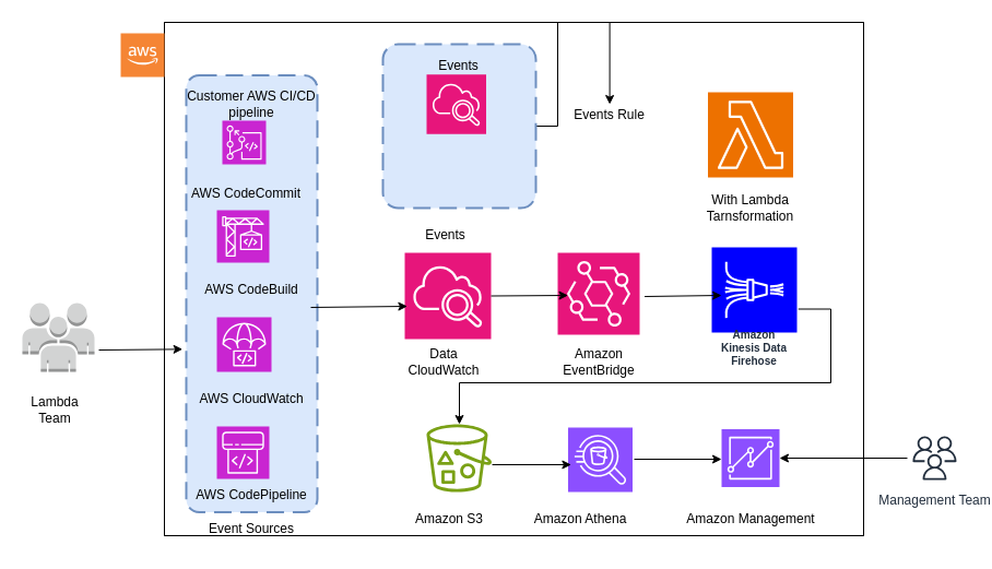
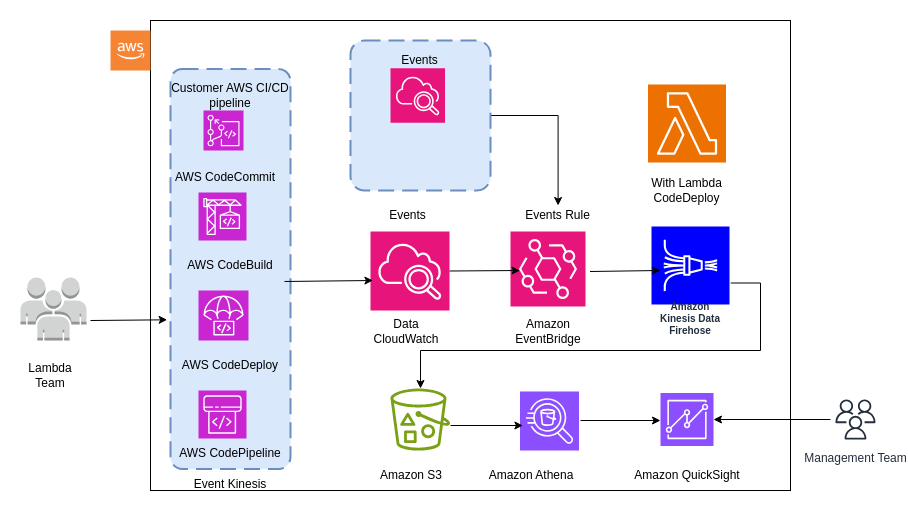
  <mxCell id="0" />
  <mxCell id="1" parent="0" />
  <mxCell id="2" value="" style="rounded=0;whiteSpace=wrap;html=1;" vertex="1" parent="1"><mxGeometry x="150" y="20" width="640" height="470" as="geometry" /></mxCell>
  <mxCell id="3" value="" style="outlineConnect=0;dashed=0;verticalLabelPosition=bottom;verticalAlign=top;align=center;html=1;shape=mxgraph.aws3.cloud_2;fillColor=#F58534;gradientColor=none;" vertex="1" parent="1"><mxGeometry x="110" y="30" width="40" height="40" as="geometry" /></mxCell>
  <mxCell id="4" value="" style="rounded=1;arcSize=10;dashed=1;strokeColor=#6c8ebf;fillColor=#dae8fc;dashPattern=8 4;strokeWidth=2;" vertex="1" parent="1"><mxGeometry x="170" y="68.5" width="120" height="400" as="geometry" /></mxCell>
  <mxCell id="5" value="" style="sketch=0;points=[[0,0,0],[0.25,0,0],[0.5,0,0],[0.75,0,0],[1,0,0],[0,1,0],[0.25,1,0],[0.5,1,0],[0.75,1,0],[1,1,0],[0,0.25,0],[0,0.5,0],[0,0.75,0],[1,0.25,0],[1,0.5,0],[1,0.75,0]];outlineConnect=0;fontColor=#232F3E;fillColor=#C925D1;strokeColor=#ffffff;dashed=0;verticalLabelPosition=bottom;verticalAlign=top;align=center;html=1;fontSize=12;fontStyle=0;aspect=fixed;shape=mxgraph.aws4.resourceIcon;resIcon=mxgraph.aws4.codecommit;" vertex="1" parent="1"><mxGeometry x="203" y="110" width="40" height="40" as="geometry" /></mxCell>
  <mxCell id="6" value="" style="sketch=0;points=[[0,0,0],[0.25,0,0],[0.5,0,0],[0.75,0,0],[1,0,0],[0,1,0],[0.25,1,0],[0.5,1,0],[0.75,1,0],[1,1,0],[0,0.25,0],[0,0.5,0],[0,0.75,0],[1,0.25,0],[1,0.5,0],[1,0.75,0]];outlineConnect=0;fontColor=#232F3E;fillColor=#C925D1;strokeColor=#ffffff;dashed=0;verticalLabelPosition=bottom;verticalAlign=top;align=center;html=1;fontSize=12;fontStyle=0;aspect=fixed;shape=mxgraph.aws4.resourceIcon;resIcon=mxgraph.aws4.codebuild;" vertex="1" parent="1"><mxGeometry x="198" y="192" width="48" height="48" as="geometry" /></mxCell>
  <mxCell id="7" value="" style="sketch=0;points=[[0,0,0],[0.25,0,0],[0.5,0,0],[0.75,0,0],[1,0,0],[0,1,0],[0.25,1,0],[0.5,1,0],[0.75,1,0],[1,1,0],[0,0.25,0],[0,0.5,0],[0,0.75,0],[1,0.25,0],[1,0.5,0],[1,0.75,0]];outlineConnect=0;fontColor=#232F3E;fillColor=#C925D1;strokeColor=#ffffff;dashed=0;verticalLabelPosition=bottom;verticalAlign=top;align=center;html=1;fontSize=12;fontStyle=0;aspect=fixed;shape=mxgraph.aws4.resourceIcon;resIcon=mxgraph.aws4.codedeploy;" vertex="1" parent="1"><mxGeometry x="198" y="290" width="50" height="50" as="geometry" /></mxCell>
  <mxCell id="8" value="" style="sketch=0;points=[[0,0,0],[0.25,0,0],[0.5,0,0],[0.75,0,0],[1,0,0],[0,1,0],[0.25,1,0],[0.5,1,0],[0.75,1,0],[1,1,0],[0,0.25,0],[0,0.5,0],[0,0.75,0],[1,0.25,0],[1,0.5,0],[1,0.75,0]];outlineConnect=0;fontColor=#232F3E;fillColor=#C925D1;strokeColor=#ffffff;dashed=0;verticalLabelPosition=bottom;verticalAlign=top;align=center;html=1;fontSize=12;fontStyle=0;aspect=fixed;shape=mxgraph.aws4.resourceIcon;resIcon=mxgraph.aws4.codepipeline;" vertex="1" parent="1"><mxGeometry x="198" y="390" width="48" height="48" as="geometry" /></mxCell>
  <mxCell id="9" value="Customer AWS CI/CD pipeline" style="text;html=1;align=center;verticalAlign=middle;whiteSpace=wrap;rounded=0;" vertex="1" parent="1"><mxGeometry x="155" y="80" width="150" height="30" as="geometry" /></mxCell>
  <mxCell id="10" value="AWS CodeCommit" style="text;html=1;align=center;verticalAlign=middle;whiteSpace=wrap;rounded=0;" vertex="1" parent="1"><mxGeometry x="150" y="162" width="150" height="30" as="geometry" /></mxCell>
  <mxCell id="11" value="AWS CodeBuild" style="text;html=1;align=center;verticalAlign=middle;whiteSpace=wrap;rounded=0;" vertex="1" parent="1"><mxGeometry x="155" y="250" width="150" height="30" as="geometry" /></mxCell>
- <mxCell id="12" value="AWS CloudWatch" style="text;html=1;align=center;verticalAlign=middle;whiteSpace=wrap;rounded=0;" vertex="1" parent="1"><mxGeometry x="155" y="350" width="150" height="30" as="geometry" /></mxCell>
+ <mxCell id="12" value="AWS CodeDeploy" style="text;html=1;align=center;verticalAlign=middle;whiteSpace=wrap;rounded=0;" vertex="1" parent="1"><mxGeometry x="155" y="350" width="150" height="30" as="geometry" /></mxCell>
  <mxCell id="13" value="AWS CodePipeline" style="text;html=1;align=center;verticalAlign=middle;whiteSpace=wrap;rounded=0;" vertex="1" parent="1"><mxGeometry x="155" y="438" width="150" height="30" as="geometry" /></mxCell>
  <mxCell id="14" value="" style="outlineConnect=0;dashed=0;verticalLabelPosition=bottom;verticalAlign=top;align=center;html=1;shape=mxgraph.aws3.users;fillColor=#D2D3D3;gradientColor=none;" vertex="1" parent="1"><mxGeometry x="20" y="277" width="66" height="63" as="geometry" /></mxCell>
  <mxCell id="15" value="Lambda Team" style="text;html=1;align=center;verticalAlign=middle;whiteSpace=wrap;rounded=0;" vertex="1" parent="1"><mxGeometry x="20" y="360" width="60" height="30" as="geometry" /></mxCell>
  <mxCell id="16" value="" style="endArrow=classic;html=1;rounded=0;entryX=-0.028;entryY=0.627;entryDx=0;entryDy=0;entryPerimeter=0;" edge="1" parent="1" target="4"><mxGeometry width="50" height="50" relative="1" as="geometry"><mxPoint x="90" y="320" as="sourcePoint" /><mxPoint x="140" y="290" as="targetPoint" /></mxGeometry></mxCell>
  <mxCell id="17" value="" style="sketch=0;points=[[0,0,0],[0.25,0,0],[0.5,0,0],[0.75,0,0],[1,0,0],[0,1,0],[0.25,1,0],[0.5,1,0],[0.75,1,0],[1,1,0],[0,0.25,0],[0,0.5,0],[0,0.75,0],[1,0.25,0],[1,0.5,0],[1,0.75,0]];points=[[0,0,0],[0.25,0,0],[0.5,0,0],[0.75,0,0],[1,0,0],[0,1,0],[0.25,1,0],[0.5,1,0],[0.75,1,0],[1,1,0],[0,0.25,0],[0,0.5,0],[0,0.75,0],[1,0.25,0],[1,0.5,0],[1,0.75,0]];outlineConnect=0;fontColor=#232F3E;fillColor=#E7157B;strokeColor=#ffffff;dashed=0;verticalLabelPosition=bottom;verticalAlign=top;align=center;html=1;fontSize=12;fontStyle=0;aspect=fixed;shape=mxgraph.aws4.resourceIcon;resIcon=mxgraph.aws4.cloudwatch_2;" vertex="1" parent="1"><mxGeometry x="370" y="231" width="79" height="79" as="geometry" /></mxCell>
  <mxCell id="18" value="" style="sketch=0;points=[[0,0,0],[0.25,0,0],[0.5,0,0],[0.75,0,0],[1,0,0],[0,1,0],[0.25,1,0],[0.5,1,0],[0.75,1,0],[1,1,0],[0,0.25,0],[0,0.5,0],[0,0.75,0],[1,0.25,0],[1,0.5,0],[1,0.75,0]];outlineConnect=0;fontColor=#232F3E;fillColor=#E7157B;strokeColor=#ffffff;dashed=0;verticalLabelPosition=bottom;verticalAlign=top;align=center;html=1;fontSize=12;fontStyle=0;aspect=fixed;shape=mxgraph.aws4.resourceIcon;resIcon=mxgraph.aws4.eventbridge;" vertex="1" parent="1"><mxGeometry x="510" y="231" width="75" height="75" as="geometry" /></mxCell>
  <mxCell id="19" style="edgeStyle=orthogonalEdgeStyle;rounded=0;orthogonalLoop=1;jettySize=auto;html=1;" edge="1" parent="1" source="20" target="21"><mxGeometry relative="1" as="geometry"><Array as="points"><mxPoint x="760" y="283" /><mxPoint x="760" y="350" /><mxPoint x="420" y="350" /></Array></mxGeometry></mxCell>
  <mxCell id="20" value="&lt;div&gt;&lt;br&gt;&lt;/div&gt;&lt;div&gt;&lt;br&gt;&lt;/div&gt;Amazon Kinesis Data Firehose" style="sketch=0;outlineConnect=0;fontColor=#232F3E;gradientColor=none;strokeColor=#ffffff;fillColor=#0000FF;dashed=0;verticalLabelPosition=middle;verticalAlign=bottom;align=center;html=1;whiteSpace=wrap;fontSize=10;fontStyle=1;spacing=3;shape=mxgraph.aws4.productIcon;prIcon=mxgraph.aws4.kinesis_data_firehose;" vertex="1" parent="1"><mxGeometry x="650" y="225" width="80" height="115" as="geometry" /></mxCell>
  <mxCell id="21" value="" style="sketch=0;outlineConnect=0;fontColor=#232F3E;gradientColor=none;fillColor=#7AA116;strokeColor=none;dashed=0;verticalLabelPosition=bottom;verticalAlign=top;align=center;html=1;fontSize=12;fontStyle=0;aspect=fixed;pointerEvents=1;shape=mxgraph.aws4.bucket_with_objects;" vertex="1" parent="1"><mxGeometry x="390" y="388" width="59.61" height="62" as="geometry" /></mxCell>
  <mxCell id="22" style="edgeStyle=orthogonalEdgeStyle;rounded=0;orthogonalLoop=1;jettySize=auto;html=1;entryX=0.5;entryY=0;entryDx=0;entryDy=0;" edge="1" parent="1" source="23" target="29"><mxGeometry relative="1" as="geometry" /></mxCell>
  <mxCell id="23" value="" style="rounded=1;arcSize=10;dashed=1;strokeColor=#6c8ebf;fillColor=#dae8fc;dashPattern=8 4;strokeWidth=2;" vertex="1" parent="1"><mxGeometry x="350" y="40" width="140" height="150" as="geometry" /></mxCell>
  <mxCell id="24" value="" style="sketch=0;points=[[0,0,0],[0.25,0,0],[0.5,0,0],[0.75,0,0],[1,0,0],[0,1,0],[0.25,1,0],[0.5,1,0],[0.75,1,0],[1,1,0],[0,0.25,0],[0,0.5,0],[0,0.75,0],[1,0.25,0],[1,0.5,0],[1,0.75,0]];points=[[0,0,0],[0.25,0,0],[0.5,0,0],[0.75,0,0],[1,0,0],[0,1,0],[0.25,1,0],[0.5,1,0],[0.75,1,0],[1,1,0],[0,0.25,0],[0,0.5,0],[0,0.75,0],[1,0.25,0],[1,0.5,0],[1,0.75,0]];outlineConnect=0;fontColor=#232F3E;fillColor=#E7157B;strokeColor=#ffffff;dashed=0;verticalLabelPosition=bottom;verticalAlign=top;align=center;html=1;fontSize=12;fontStyle=0;aspect=fixed;shape=mxgraph.aws4.resourceIcon;resIcon=mxgraph.aws4.cloudwatch_2;" vertex="1" parent="1"><mxGeometry x="390" y="67.75" width="54.5" height="54.5" as="geometry" /></mxCell>
  <mxCell id="25" value="Events" style="text;html=1;align=center;verticalAlign=middle;whiteSpace=wrap;rounded=0;" vertex="1" parent="1"><mxGeometry x="362.21" y="50" width="115.19" height="20" as="geometry" /></mxCell>
  <mxCell id="26" value="Events" style="text;html=1;align=center;verticalAlign=middle;whiteSpace=wrap;rounded=0;" vertex="1" parent="1"><mxGeometry x="350" y="205" width="115.19" height="20" as="geometry" /></mxCell>
  <mxCell id="27" value="Data CloudWatch" style="text;html=1;align=center;verticalAlign=middle;whiteSpace=wrap;rounded=0;" vertex="1" parent="1"><mxGeometry x="362.21" y="330" width="87.94" as="geometry" /></mxCell>
  <mxCell id="28" value="Amazon EventBridge" style="text;html=1;align=center;verticalAlign=middle;whiteSpace=wrap;rounded=0;" vertex="1" parent="1"><mxGeometry x="503.53" y="330" width="87.94" as="geometry" /></mxCell>
- <mxCell id="29" value="Events Rule" style="text;html=1;align=center;verticalAlign=middle;whiteSpace=wrap;rounded=0;" vertex="1" parent="1"><mxGeometry x="500" y="95" width="115.19" height="20" as="geometry" /></mxCell>
- <mxCell id="30" value="Event Sources" style="text;html=1;align=center;verticalAlign=middle;whiteSpace=wrap;rounded=0;" vertex="1" parent="1"><mxGeometry x="155" y="468.5" width="150" height="30" as="geometry" /></mxCell>
+ <mxCell id="29" value="Events Rule" style="text;html=1;align=center;verticalAlign=middle;whiteSpace=wrap;rounded=0;" vertex="1" parent="1"><mxGeometry x="500" y="205" width="115.19" height="20" as="geometry" /></mxCell>
+ <mxCell id="30" value="Event Kinesis" style="text;html=1;align=center;verticalAlign=middle;whiteSpace=wrap;rounded=0;" vertex="1" parent="1"><mxGeometry x="155" y="468.5" width="150" height="30" as="geometry" /></mxCell>
  <mxCell id="31" value="" style="sketch=0;points=[[0,0,0],[0.25,0,0],[0.5,0,0],[0.75,0,0],[1,0,0],[0,1,0],[0.25,1,0],[0.5,1,0],[0.75,1,0],[1,1,0],[0,0.25,0],[0,0.5,0],[0,0.75,0],[1,0.25,0],[1,0.5,0],[1,0.75,0]];outlineConnect=0;fontColor=#232F3E;fillColor=#ED7100;strokeColor=#ffffff;dashed=0;verticalLabelPosition=bottom;verticalAlign=top;align=center;html=1;fontSize=12;fontStyle=0;aspect=fixed;shape=mxgraph.aws4.resourceIcon;resIcon=mxgraph.aws4.lambda;" vertex="1" parent="1"><mxGeometry x="647.5" y="84" width="78" height="78" as="geometry" /></mxCell>
  <mxCell id="32" value="" style="sketch=0;points=[[0,0,0],[0.25,0,0],[0.5,0,0],[0.75,0,0],[1,0,0],[0,1,0],[0.25,1,0],[0.5,1,0],[0.75,1,0],[1,1,0],[0,0.25,0],[0,0.5,0],[0,0.75,0],[1,0.25,0],[1,0.5,0],[1,0.75,0]];outlineConnect=0;fontColor=#232F3E;fillColor=#8C4FFF;strokeColor=#ffffff;dashed=0;verticalLabelPosition=bottom;verticalAlign=top;align=center;html=1;fontSize=12;fontStyle=0;aspect=fixed;shape=mxgraph.aws4.resourceIcon;resIcon=mxgraph.aws4.athena;" vertex="1" parent="1"><mxGeometry x="519.5" y="391" width="59" height="59" as="geometry" /></mxCell>
  <mxCell id="33" value="" style="sketch=0;points=[[0,0,0],[0.25,0,0],[0.5,0,0],[0.75,0,0],[1,0,0],[0,1,0],[0.25,1,0],[0.5,1,0],[0.75,1,0],[1,1,0],[0,0.25,0],[0,0.5,0],[0,0.75,0],[1,0.25,0],[1,0.5,0],[1,0.75,0]];outlineConnect=0;fontColor=#232F3E;fillColor=#8C4FFF;strokeColor=#ffffff;dashed=0;verticalLabelPosition=bottom;verticalAlign=top;align=center;html=1;fontSize=12;fontStyle=0;aspect=fixed;shape=mxgraph.aws4.resourceIcon;resIcon=mxgraph.aws4.quicksight;" vertex="1" parent="1"><mxGeometry x="660" y="392.5" width="53" height="53" as="geometry" /></mxCell>
  <mxCell id="34" value="Amazon S3&lt;span style=&quot;white-space: pre;&quot;&gt;&#09;&lt;/span&gt;" style="text;html=1;align=center;verticalAlign=middle;whiteSpace=wrap;rounded=0;" vertex="1" parent="1"><mxGeometry x="344.8" y="460" width="150" height="30" as="geometry" /></mxCell>
  <mxCell id="35" value="Amazon Athena&lt;span style=&quot;white-space: pre;&quot;&gt;&#09;&lt;/span&gt;" style="text;html=1;align=center;verticalAlign=middle;whiteSpace=wrap;rounded=0;" vertex="1" parent="1"><mxGeometry x="467.25" y="460" width="150" height="30" as="geometry" /></mxCell>
- <mxCell id="36" value="Amazon Management" style="text;html=1;align=center;verticalAlign=middle;whiteSpace=wrap;rounded=0;" vertex="1" parent="1"><mxGeometry x="611.5" y="460" width="150" height="30" as="geometry" /></mxCell>
+ <mxCell id="36" value="Amazon QuickSight" style="text;html=1;align=center;verticalAlign=middle;whiteSpace=wrap;rounded=0;" vertex="1" parent="1"><mxGeometry x="611.5" y="460" width="150" height="30" as="geometry" /></mxCell>
  <mxCell id="37" value="Management Team" style="sketch=0;outlineConnect=0;fontColor=#232F3E;gradientColor=none;strokeColor=#232F3E;fillColor=#ffffff;dashed=0;verticalLabelPosition=bottom;verticalAlign=top;align=center;html=1;fontSize=12;fontStyle=0;aspect=fixed;shape=mxgraph.aws4.resourceIcon;resIcon=mxgraph.aws4.users;" vertex="1" parent="1"><mxGeometry x="830" y="394" width="50" height="50" as="geometry" /></mxCell>
  <mxCell id="38" value="" style="endArrow=classic;html=1;rounded=0;entryX=-0.028;entryY=0.627;entryDx=0;entryDy=0;entryPerimeter=0;exitX=1.007;exitY=0.597;exitDx=0;exitDy=0;exitPerimeter=0;" edge="1" parent="1" source="21"><mxGeometry width="50" height="50" relative="1" as="geometry"><mxPoint x="477.4" y="424" as="sourcePoint" /><mxPoint x="522.4" y="425" as="targetPoint" /></mxGeometry></mxCell>
  <mxCell id="39" value="" style="endArrow=classic;html=1;rounded=0;" edge="1" parent="1"><mxGeometry width="50" height="50" relative="1" as="geometry"><mxPoint x="580" y="420" as="sourcePoint" /><mxPoint x="660" y="420" as="targetPoint" /></mxGeometry></mxCell>
  <mxCell id="40" value="" style="endArrow=classic;html=1;rounded=0;" edge="1" parent="1" source="37" target="33"><mxGeometry width="50" height="50" relative="1" as="geometry"><mxPoint x="810" y="424" as="sourcePoint" /><mxPoint x="730" y="420" as="targetPoint" /></mxGeometry></mxCell>
  <mxCell id="41" value="" style="endArrow=classic;html=1;rounded=0;entryX=-0.028;entryY=0.627;entryDx=0;entryDy=0;entryPerimeter=0;exitX=0.86;exitY=1.033;exitDx=0;exitDy=0;exitPerimeter=0;" edge="1" parent="1" source="11"><mxGeometry width="50" height="50" relative="1" as="geometry"><mxPoint x="300" y="280" as="sourcePoint" /><mxPoint x="372.4" y="280" as="targetPoint" /></mxGeometry></mxCell>
  <mxCell id="42" value="" style="endArrow=classic;html=1;rounded=0;entryX=-0.028;entryY=0.627;entryDx=0;entryDy=0;entryPerimeter=0;exitX=1;exitY=0.5;exitDx=0;exitDy=0;exitPerimeter=0;" edge="1" parent="1" source="17"><mxGeometry width="50" height="50" relative="1" as="geometry"><mxPoint x="431" y="271" as="sourcePoint" /><mxPoint x="519.5" y="270" as="targetPoint" /></mxGeometry></mxCell>
  <mxCell id="43" value="" style="endArrow=classic;html=1;rounded=0;entryX=-0.028;entryY=0.627;entryDx=0;entryDy=0;entryPerimeter=0;exitX=1;exitY=0.5;exitDx=0;exitDy=0;exitPerimeter=0;" edge="1" parent="1"><mxGeometry width="50" height="50" relative="1" as="geometry"><mxPoint x="589.5" y="271" as="sourcePoint" /><mxPoint x="660" y="270" as="targetPoint" /></mxGeometry></mxCell>
- <mxCell id="44" value="With Lambda Tarnsformation" style="text;html=1;align=center;verticalAlign=middle;whiteSpace=wrap;rounded=0;" vertex="1" parent="1"><mxGeometry x="628.9" y="180" width="115.19" height="20" as="geometry" /></mxCell>
+ <mxCell id="44" value="With Lambda CodeDeploy" style="text;html=1;align=center;verticalAlign=middle;whiteSpace=wrap;rounded=0;" vertex="1" parent="1"><mxGeometry x="628.9" y="180" width="115.19" height="20" as="geometry" /></mxCell>
